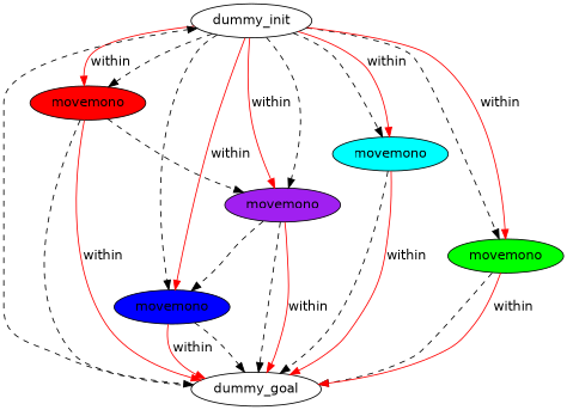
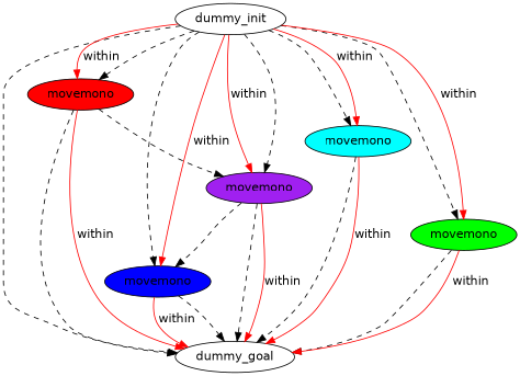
  digraph {
    fontname="DejaVu Sans"
    node [fillcolor=white style=filled fontname="DejaVu Sans"]
    edge [color=black style=dashed fontname="DejaVu Sans"]
    n1 [label=dummy_init]
    n2 [label=dummy_goal]
    n3 [fillcolor=red label=movemono]
    n4 [fillcolor=blue label=movemono]
    n5 [fillcolor=cyan label=movemono]
    n6 [fillcolor=purple label=movemono]
    n7 [fillcolor=green label=movemono]
-   n2 -> n1
+   n1 -> n2
    n1 -> n3
    n1 -> n3 [color=red label=within style=""]
    n1 -> n4
    n1 -> n4 [color=red label=within style=""]
    n1 -> n5
    n1 -> n5 [color=red label=within style=""]
    n1 -> n6
    n1 -> n6 [color=red label=within style=""]
    n1 -> n7
    n1 -> n7 [color=red label=within style=""]
    n3 -> n2
    n3 -> n2 [color=red label=within style=""]
    n3 -> n6
    n4 -> n2
    n4 -> n2 [color=red label=within style=""]
    n5 -> n2
    n5 -> n2 [color=red label=within style=""]
    n6 -> n2
    n6 -> n2 [color=red label=within style=""]
    n6 -> n4
    n7 -> n2
    n7 -> n2 [color=red label=within style=""]
  }
